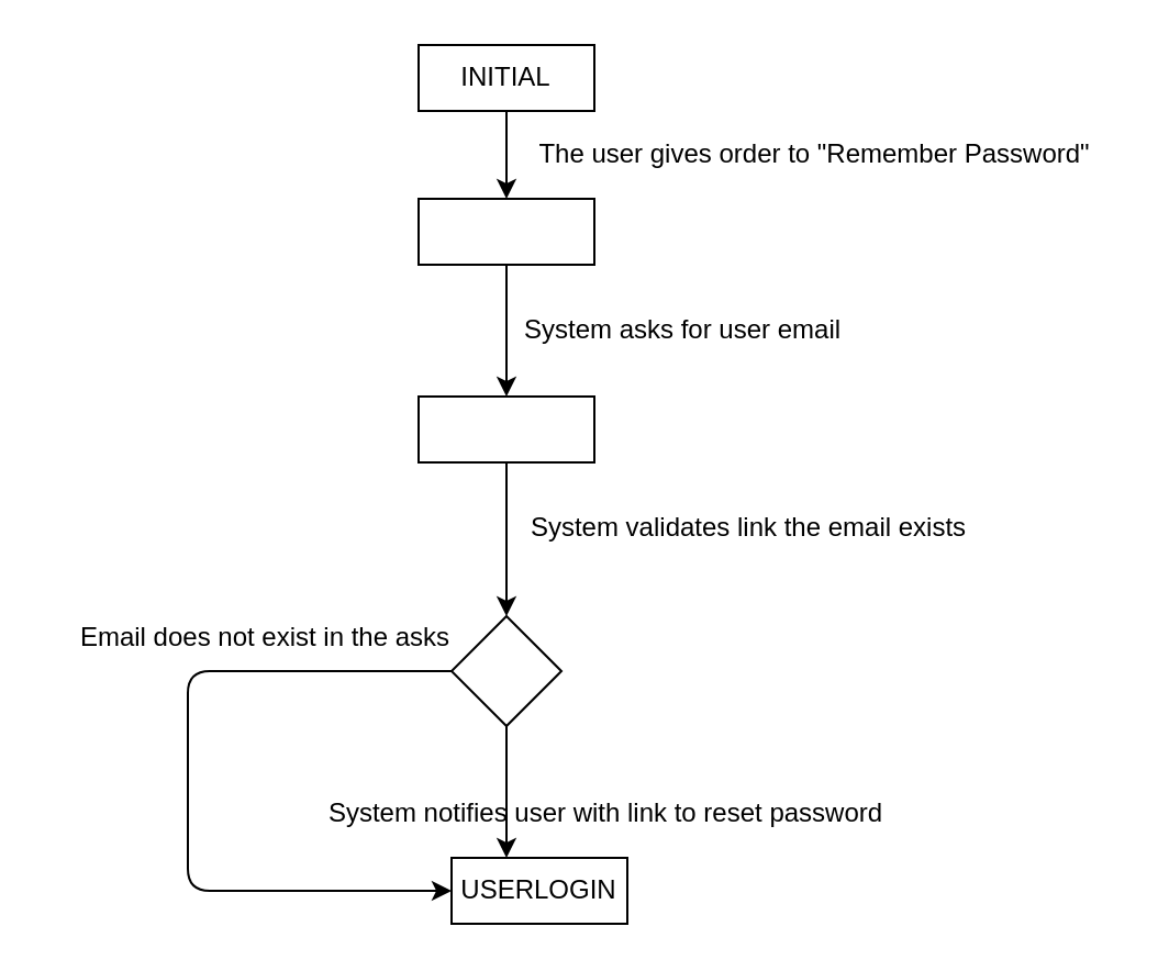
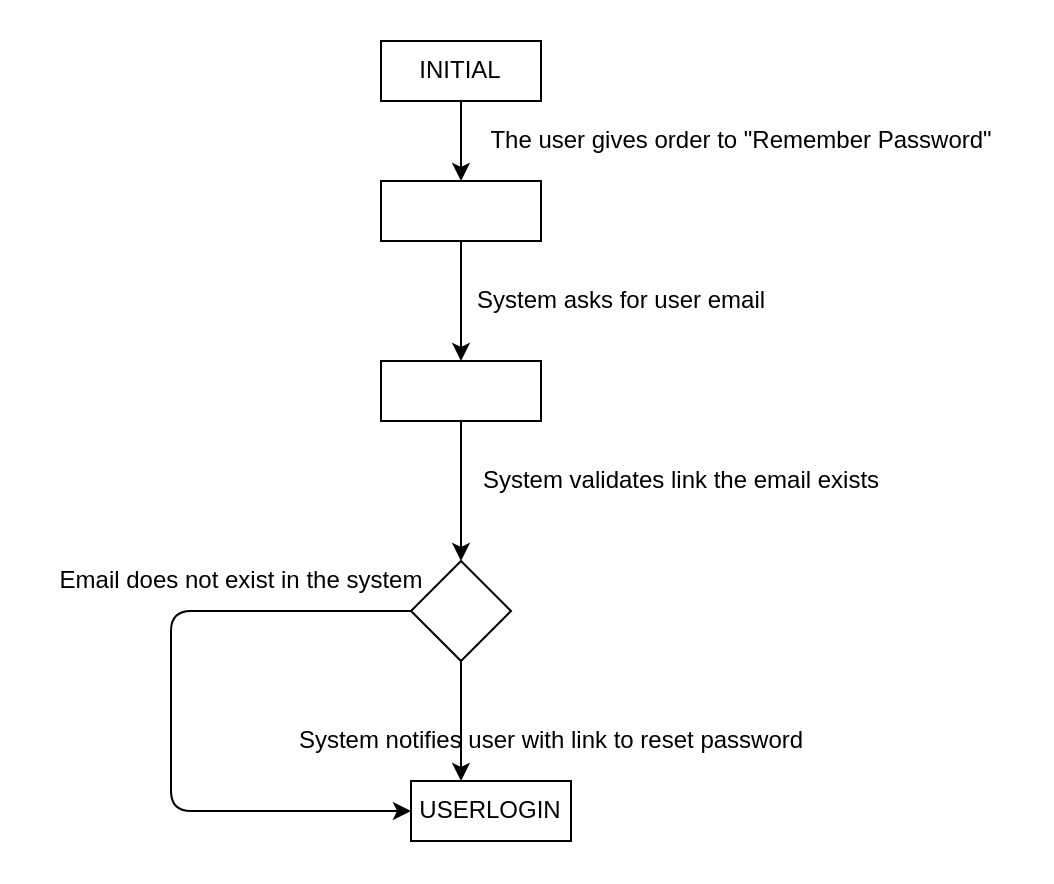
  <mxCell id="0" />
  <mxCell id="1" parent="0" />
  <mxCell id="2" value="" style="edgeStyle=orthogonalEdgeStyle;rounded=0;orthogonalLoop=1;jettySize=auto;html=1;" parent="1" source="3" target="5" edge="1"><mxGeometry relative="1" as="geometry" /></mxCell>
  <mxCell id="3" value="INITIAL" style="rounded=0;whiteSpace=wrap;html=1;" parent="1" vertex="1"><mxGeometry x="190" y="20" width="80" height="30" as="geometry" /></mxCell>
  <mxCell id="4" value="" style="edgeStyle=orthogonalEdgeStyle;rounded=0;orthogonalLoop=1;jettySize=auto;html=1;" parent="1" source="5" edge="1"><mxGeometry relative="1" as="geometry"><mxPoint x="230" y="180" as="targetPoint" /></mxGeometry></mxCell>
  <mxCell id="5" value="" style="rounded=0;whiteSpace=wrap;html=1;" parent="1" vertex="1"><mxGeometry x="190" y="90" width="80" height="30" as="geometry" /></mxCell>
  <mxCell id="6" value="" style="edgeStyle=orthogonalEdgeStyle;rounded=0;orthogonalLoop=1;jettySize=auto;html=1;exitX=0.5;exitY=1;exitDx=0;exitDy=0;" parent="1" source="16" target="12" edge="1"><mxGeometry relative="1" as="geometry"><mxPoint x="230" y="230" as="sourcePoint" /></mxGeometry></mxCell>
  <mxCell id="7" value="The user gives order to &quot;Remember Password&quot;" style="text;html=1;align=center;verticalAlign=middle;resizable=0;points=[];autosize=1;" parent="1" vertex="1"><mxGeometry x="235" y="60" width="270" height="20" as="geometry" /></mxCell>
  <mxCell id="8" value="System asks for user email" style="text;html=1;align=center;verticalAlign=middle;resizable=0;points=[];autosize=1;" parent="1" vertex="1"><mxGeometry x="230" y="140" width="160" height="20" as="geometry" /></mxCell>
  <mxCell id="9" value="System notifies user with link to reset password" style="text;html=1;align=center;verticalAlign=middle;resizable=0;points=[];autosize=1;" parent="1" vertex="1"><mxGeometry x="140" y="360" width="270" height="20" as="geometry" /></mxCell>
  <mxCell id="10" value="USERLOGIN" style="rounded=0;whiteSpace=wrap;html=1;" parent="1" vertex="1"><mxGeometry x="205" y="390" width="80" height="30" as="geometry" /></mxCell>
  <mxCell id="11" value="" style="edgeStyle=orthogonalEdgeStyle;rounded=0;orthogonalLoop=1;jettySize=auto;html=1;" parent="1" source="12" edge="1"><mxGeometry relative="1" as="geometry"><mxPoint x="230" y="390" as="targetPoint" /></mxGeometry></mxCell>
  <mxCell id="12" value="" style="rhombus;whiteSpace=wrap;html=1;" parent="1" vertex="1"><mxGeometry x="205" y="280" width="50" height="50" as="geometry" /></mxCell>
  <mxCell id="13" value="System validates link the email exists" style="text;html=1;align=center;verticalAlign=middle;resizable=0;points=[];autosize=1;" parent="1" vertex="1"><mxGeometry x="230" y="230" width="220" height="20" as="geometry" /></mxCell>
  <mxCell id="14" value="" style="endArrow=classic;html=1;exitX=0;exitY=0.5;exitDx=0;exitDy=0;entryX=0;entryY=0.5;entryDx=0;entryDy=0;" parent="1" source="12" target="10" edge="1"><mxGeometry width="50" height="50" relative="1" as="geometry"><mxPoint x="240" y="380" as="sourcePoint" /><mxPoint x="85" y="120" as="targetPoint" /><Array as="points"><mxPoint x="85" y="305" /><mxPoint x="85" y="405" /></Array></mxGeometry></mxCell>
- <mxCell id="15" value="Email does not exist in the asks" style="text;html=1;align=center;verticalAlign=middle;resizable=0;points=[];autosize=1;" parent="1" vertex="1"><mxGeometry x="20" y="280" width="200" height="20" as="geometry" /></mxCell>
+ <mxCell id="15" value="Email does not exist in the system" style="text;html=1;align=center;verticalAlign=middle;resizable=0;points=[];autosize=1;" parent="1" vertex="1"><mxGeometry x="20" y="280" width="200" height="20" as="geometry" /></mxCell>
  <mxCell id="16" value="" style="rounded=0;whiteSpace=wrap;html=1;" parent="1" vertex="1"><mxGeometry x="190" y="180" width="80" height="30" as="geometry" /></mxCell>
